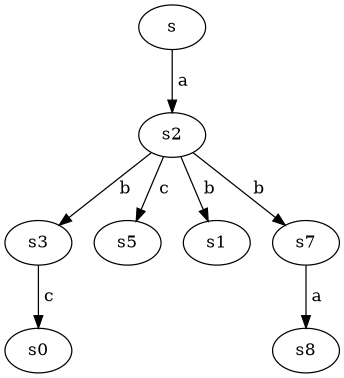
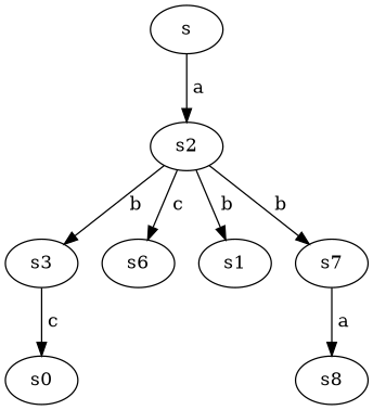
  digraph {
    s
    s2
    s3
-   s5
+   s5 [label=s6]
    n5 [label=s1]
    s7
    n7 [label=s0]
    s8
    s -> s2 [label=" a"]
    s2 -> s3 [label=" b"]
    s2 -> s5 [label=" c"]
    s2 -> n5 [label=" b"]
    s2 -> s7 [label=" b"]
    s3 -> n7 [label=" c"]
    s7 -> s8 [label=" a"]
  }
